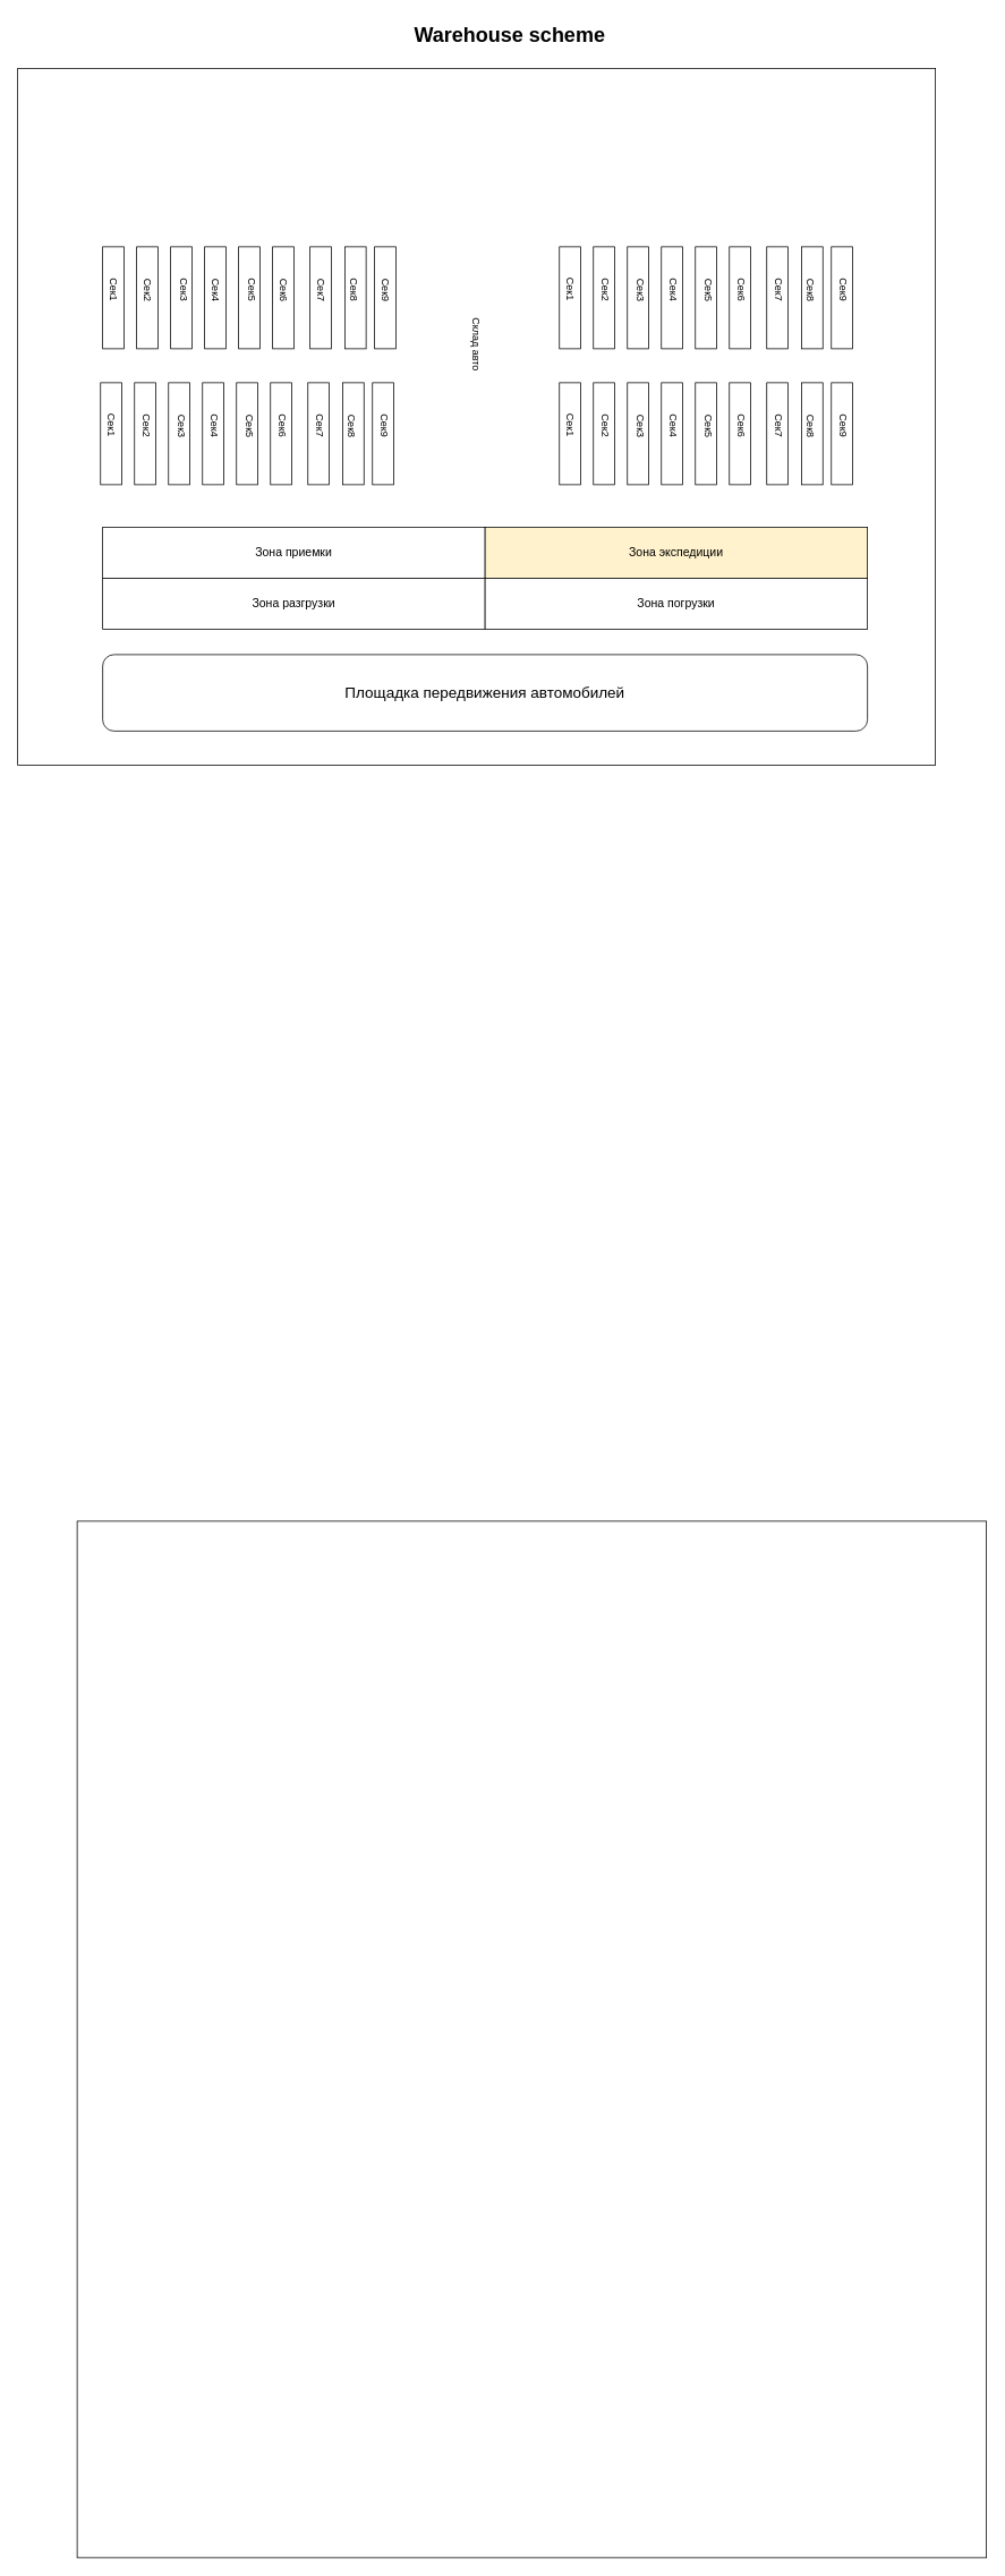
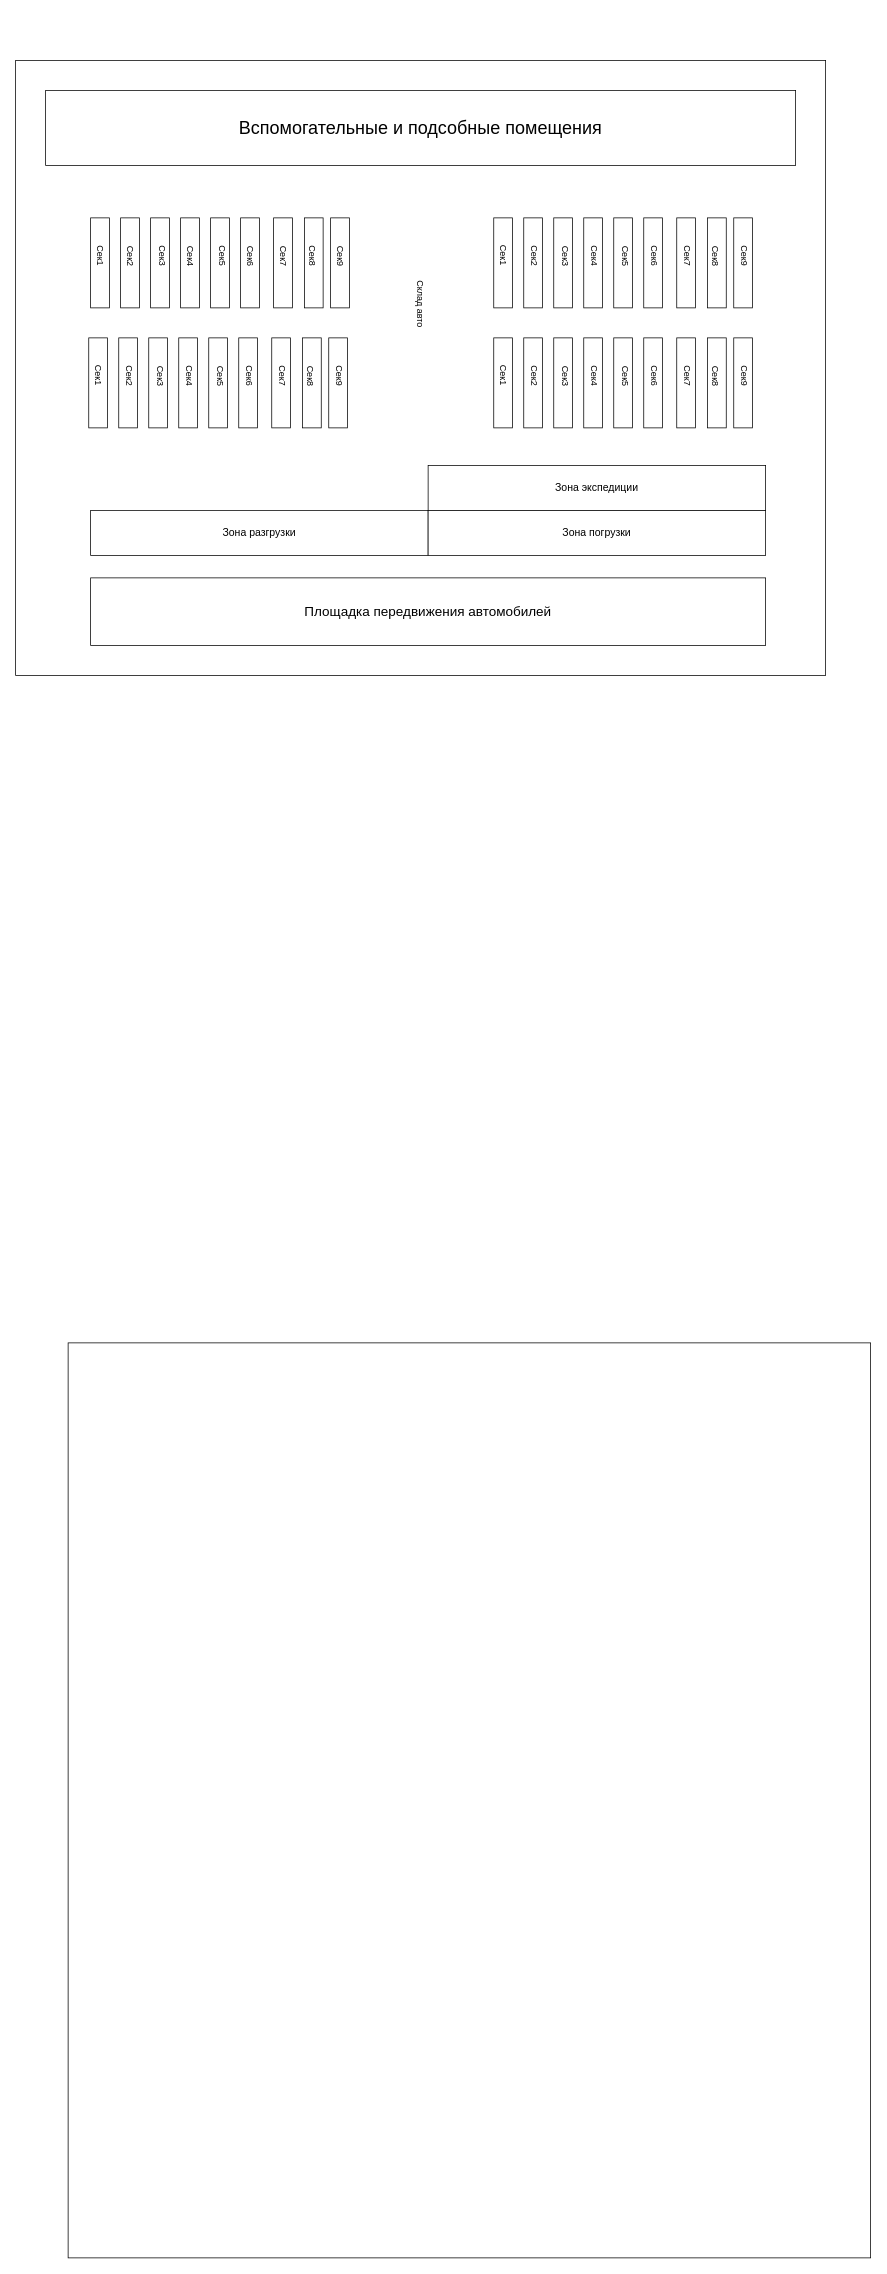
  <mxCell id="0" />
  <mxCell id="1" parent="0" />
- <mxCell id="2" value="&lt;font style=&quot;font-size: 24px&quot;&gt;&lt;b&gt;Warehouse scheme&lt;/b&gt;&lt;/font&gt;" style="text;html=1;" vertex="1" parent="1"><mxGeometry x="485" y="20" width="250" height="30" as="geometry" /></mxCell>
  <mxCell id="3" value="" style="rounded=0;whiteSpace=wrap;html=1;" vertex="1" parent="1"><mxGeometry x="90" y="1790" width="1070" height="1220" as="geometry" /></mxCell>
  <mxCell id="4" value="" style="rounded=0;whiteSpace=wrap;html=1;" vertex="1" parent="1"><mxGeometry y="80" width="1080" height="820" as="geometry" x="20" /></mxCell>
  <mxCell id="5" value="" style="rounded=0;whiteSpace=wrap;html=1;direction=south;" vertex="1" parent="1"><mxGeometry x="120" y="290" width="25" height="120" as="geometry" /></mxCell>
  <mxCell id="6" value="" style="rounded=0;whiteSpace=wrap;html=1;direction=south;" vertex="1" parent="1"><mxGeometry x="200" y="290" width="25" height="120" as="geometry" /></mxCell>
  <mxCell id="7" value="" style="rounded=0;whiteSpace=wrap;html=1;direction=south;" vertex="1" parent="1"><mxGeometry x="240" y="290" width="25" height="120" as="geometry" /></mxCell>
  <mxCell id="8" value="" style="rounded=0;whiteSpace=wrap;html=1;direction=south;" vertex="1" parent="1"><mxGeometry x="280" y="290" width="25" height="120" as="geometry" /></mxCell>
  <mxCell id="9" value="" style="rounded=0;whiteSpace=wrap;html=1;direction=south;" vertex="1" parent="1"><mxGeometry x="320" y="290" width="25" height="120" as="geometry" /></mxCell>
  <mxCell id="10" value="" style="rounded=0;whiteSpace=wrap;html=1;direction=south;" vertex="1" parent="1"><mxGeometry x="364" y="290" width="25" height="120" as="geometry" /></mxCell>
  <mxCell id="11" value="" style="rounded=0;whiteSpace=wrap;html=1;direction=south;" vertex="1" parent="1"><mxGeometry x="405" y="290" width="25" height="120" as="geometry" /></mxCell>
  <mxCell id="12" value="" style="rounded=0;whiteSpace=wrap;html=1;direction=south;" vertex="1" parent="1"><mxGeometry x="440" y="290" width="25" height="120" as="geometry" /></mxCell>
  <mxCell id="13" value="" style="rounded=0;whiteSpace=wrap;html=1;direction=south;" vertex="1" parent="1"><mxGeometry x="160" y="290" width="25" height="120" as="geometry" /></mxCell>
- <mxCell id="14" value="&lt;font style=&quot;font-size: 14px&quot;&gt;Зона приемки&lt;/font&gt;" style="rounded=0;whiteSpace=wrap;html=1;" vertex="1" parent="1"><mxGeometry x="120" y="620" width="450" height="60" as="geometry" /></mxCell>
- <mxCell id="15" value="&lt;font style=&quot;font-size: 14px&quot;&gt;Зона &lt;font&gt;экспедиции&lt;/font&gt;&lt;/font&gt;" style="rounded=0;whiteSpace=wrap;html=1;fillColor=#fff2cc;" vertex="1" parent="1"><mxGeometry x="570" y="620" width="450" height="60" as="geometry" /></mxCell>
+ <mxCell id="15" value="&lt;font style=&quot;font-size: 14px&quot;&gt;Зона &lt;font&gt;экспедиции&lt;/font&gt;&lt;/font&gt;" style="rounded=0;whiteSpace=wrap;html=1;" vertex="1" parent="1"><mxGeometry x="570" y="620" width="450" height="60" as="geometry" /></mxCell>
  <mxCell id="16" value="&lt;font style=&quot;font-size: 14px&quot;&gt;Зона разгрузки&lt;/font&gt;" style="rounded=0;whiteSpace=wrap;html=1;" vertex="1" parent="1"><mxGeometry x="120" y="680" width="450" height="60" as="geometry" /></mxCell>
  <mxCell id="17" value="&lt;font style=&quot;font-size: 14px&quot;&gt;Зона погрузки&lt;/font&gt;" style="rounded=0;whiteSpace=wrap;html=1;" vertex="1" parent="1"><mxGeometry x="570" y="680" width="450" height="60" as="geometry" /></mxCell>
- <mxCell id="18" value="&lt;font style=&quot;font-size: 18px&quot;&gt;Площадка передвижения автомобилей&lt;/font&gt;" style="whiteSpace=wrap;html=1;rounded=1;" vertex="1" parent="1"><mxGeometry x="120" y="770" width="900" height="90" as="geometry" /></mxCell>
+ <mxCell id="18" value="&lt;font style=&quot;font-size: 18px&quot;&gt;Площадка передвижения автомобилей&lt;/font&gt;" style="rounded=0;whiteSpace=wrap;html=1;" vertex="1" parent="1"><mxGeometry x="120" y="770" width="900" height="90" as="geometry" /></mxCell>
+ <mxCell id="19" value="&lt;font style=&quot;font-size: 24px&quot;&gt;Вспомогательные и подсобные помещения&lt;/font&gt;" style="rounded=0;whiteSpace=wrap;html=1;" vertex="1" parent="1"><mxGeometry x="60" y="120" width="1000" height="100" as="geometry" /></mxCell>
  <mxCell id="20" value="Склад авто" style="text;html=1;strokeColor=none;fillColor=none;align=center;verticalAlign=middle;whiteSpace=wrap;rounded=0;rotation=90;" vertex="1" parent="1"><mxGeometry x="495" y="395" width="130" height="20" as="geometry" /></mxCell>
  <mxCell id="21" value="Сек1" style="text;html=1;strokeColor=none;fillColor=none;align=center;verticalAlign=middle;whiteSpace=wrap;rounded=0;rotation=90;" vertex="1" parent="1"><mxGeometry x="112.5" y="330" width="40" height="20" as="geometry" /></mxCell>
  <mxCell id="22" value="Сек2" style="text;html=1;rotation=90;" vertex="1" parent="1"><mxGeometry x="147.5" y="335" width="50" height="30" as="geometry" /></mxCell>
  <mxCell id="23" value="Сек3" style="text;html=1;rotation=90;" vertex="1" parent="1"><mxGeometry x="190" y="335" width="50" height="30" as="geometry" /></mxCell>
  <mxCell id="24" value="Сек4" style="text;html=1;rotation=90;" vertex="1" parent="1"><mxGeometry x="227.5" y="335" width="50" height="30" as="geometry" /></mxCell>
  <mxCell id="25" value="Сек5" style="text;html=1;rotation=90;" vertex="1" parent="1"><mxGeometry x="270" y="335" width="50" height="30" as="geometry" /></mxCell>
  <mxCell id="26" value="Сек6" style="text;html=1;rotation=90;" vertex="1" parent="1"><mxGeometry x="307.5" y="335" width="50" height="30" as="geometry" /></mxCell>
  <mxCell id="27" value="Сек7" style="text;html=1;rotation=90;" vertex="1" parent="1"><mxGeometry x="351.5" y="335" width="50" height="30" as="geometry" /></mxCell>
  <mxCell id="28" value="Сек8" style="text;html=1;rotation=90;" vertex="1" parent="1"><mxGeometry x="390" y="335" width="50" height="30" as="geometry" /></mxCell>
  <mxCell id="29" value="Сек9" style="text;html=1;rotation=90;" vertex="1" parent="1"><mxGeometry x="427.5" y="335" width="50" height="30" as="geometry" /></mxCell>
  <mxCell id="30" value="" style="rounded=0;whiteSpace=wrap;html=1;direction=south;" vertex="1" parent="1"><mxGeometry x="117.5" y="450" width="25" height="120" as="geometry" /></mxCell>
  <mxCell id="31" value="" style="rounded=0;whiteSpace=wrap;html=1;direction=south;" vertex="1" parent="1"><mxGeometry x="197.5" y="450" width="25" height="120" as="geometry" /></mxCell>
  <mxCell id="32" value="" style="rounded=0;whiteSpace=wrap;html=1;direction=south;" vertex="1" parent="1"><mxGeometry x="237.5" y="450" width="25" height="120" as="geometry" /></mxCell>
  <mxCell id="33" value="" style="rounded=0;whiteSpace=wrap;html=1;direction=south;" vertex="1" parent="1"><mxGeometry x="277.5" y="450" width="25" height="120" as="geometry" /></mxCell>
  <mxCell id="34" value="" style="rounded=0;whiteSpace=wrap;html=1;direction=south;" vertex="1" parent="1"><mxGeometry x="317.5" y="450" width="25" height="120" as="geometry" /></mxCell>
  <mxCell id="35" value="" style="rounded=0;whiteSpace=wrap;html=1;direction=south;" vertex="1" parent="1"><mxGeometry x="361.5" y="450" width="25" height="120" as="geometry" /></mxCell>
  <mxCell id="36" value="" style="rounded=0;whiteSpace=wrap;html=1;direction=south;" vertex="1" parent="1"><mxGeometry x="402.5" y="450" width="25" height="120" as="geometry" /></mxCell>
  <mxCell id="37" value="" style="rounded=0;whiteSpace=wrap;html=1;direction=south;" vertex="1" parent="1"><mxGeometry x="437.5" y="450" width="25" height="120" as="geometry" /></mxCell>
  <mxCell id="38" value="" style="rounded=0;whiteSpace=wrap;html=1;direction=south;" vertex="1" parent="1"><mxGeometry x="157.5" y="450" width="25" height="120" as="geometry" /></mxCell>
  <mxCell id="39" value="Сек1" style="text;html=1;strokeColor=none;fillColor=none;align=center;verticalAlign=middle;whiteSpace=wrap;rounded=0;rotation=90;" vertex="1" parent="1"><mxGeometry x="110" y="490" width="40" height="20" as="geometry" /></mxCell>
  <mxCell id="40" value="Сек2" style="text;html=1;rotation=90;" vertex="1" parent="1"><mxGeometry x="145" y="495" width="50" height="30" as="geometry" /></mxCell>
  <mxCell id="41" value="Сек3" style="text;html=1;rotation=90;" vertex="1" parent="1"><mxGeometry x="187.5" y="495" width="50" height="30" as="geometry" /></mxCell>
  <mxCell id="42" value="Сек4" style="text;html=1;rotation=90;" vertex="1" parent="1"><mxGeometry x="225" y="495" width="50" height="30" as="geometry" /></mxCell>
  <mxCell id="43" value="Сек5" style="text;html=1;rotation=90;" vertex="1" parent="1"><mxGeometry x="267.5" y="495" width="50" height="30" as="geometry" /></mxCell>
  <mxCell id="44" value="Сек6" style="text;html=1;rotation=90;" vertex="1" parent="1"><mxGeometry x="305" y="495" width="50" height="30" as="geometry" /></mxCell>
  <mxCell id="45" value="Сек7" style="text;html=1;rotation=90;" vertex="1" parent="1"><mxGeometry x="349" y="495" width="50" height="30" as="geometry" /></mxCell>
  <mxCell id="46" value="Сек8" style="text;html=1;rotation=90;" vertex="1" parent="1"><mxGeometry x="387.5" y="495" width="50" height="30" as="geometry" /></mxCell>
  <mxCell id="47" value="Сек9" style="text;html=1;rotation=90;" vertex="1" parent="1"><mxGeometry x="425" y="495" width="50" height="30" as="geometry" /></mxCell>
  <mxCell id="48" value="" style="rounded=0;whiteSpace=wrap;html=1;direction=south;" vertex="1" parent="1"><mxGeometry x="657.5" y="290" width="25" height="120" as="geometry" /></mxCell>
  <mxCell id="49" value="" style="rounded=0;whiteSpace=wrap;html=1;direction=south;" vertex="1" parent="1"><mxGeometry x="737.5" y="290" width="25" height="120" as="geometry" /></mxCell>
  <mxCell id="50" value="" style="rounded=0;whiteSpace=wrap;html=1;direction=south;" vertex="1" parent="1"><mxGeometry x="777.5" y="290" width="25" height="120" as="geometry" /></mxCell>
  <mxCell id="51" value="" style="rounded=0;whiteSpace=wrap;html=1;direction=south;" vertex="1" parent="1"><mxGeometry x="817.5" y="290" width="25" height="120" as="geometry" /></mxCell>
  <mxCell id="52" value="" style="rounded=0;whiteSpace=wrap;html=1;direction=south;" vertex="1" parent="1"><mxGeometry x="857.5" y="290" width="25" height="120" as="geometry" /></mxCell>
  <mxCell id="53" value="" style="rounded=0;whiteSpace=wrap;html=1;direction=south;" vertex="1" parent="1"><mxGeometry x="901.5" y="290" width="25" height="120" as="geometry" /></mxCell>
  <mxCell id="54" value="" style="rounded=0;whiteSpace=wrap;html=1;direction=south;" vertex="1" parent="1"><mxGeometry x="942.5" y="290" width="25" height="120" as="geometry" /></mxCell>
  <mxCell id="55" value="" style="rounded=0;whiteSpace=wrap;html=1;direction=south;" vertex="1" parent="1"><mxGeometry x="977.5" y="290" width="25" height="120" as="geometry" /></mxCell>
  <mxCell id="56" value="" style="rounded=0;whiteSpace=wrap;html=1;direction=south;" vertex="1" parent="1"><mxGeometry x="697.5" y="290" width="25" height="120" as="geometry" /></mxCell>
  <mxCell id="57" value="Сек1" style="text;html=1;strokeColor=none;fillColor=none;align=center;verticalAlign=middle;whiteSpace=wrap;rounded=0;rotation=90;" vertex="1" parent="1"><mxGeometry x="650" y="330" width="40" height="20" as="geometry" /></mxCell>
  <mxCell id="58" value="Сек2" style="text;html=1;rotation=90;" vertex="1" parent="1"><mxGeometry x="685" y="335" width="50" height="30" as="geometry" /></mxCell>
  <mxCell id="59" value="Сек3" style="text;html=1;rotation=90;" vertex="1" parent="1"><mxGeometry x="727.5" y="335" width="50" height="30" as="geometry" /></mxCell>
  <mxCell id="60" value="Сек4" style="text;html=1;rotation=90;" vertex="1" parent="1"><mxGeometry x="765" y="335" width="50" height="30" as="geometry" /></mxCell>
  <mxCell id="61" value="Сек5" style="text;html=1;rotation=90;" vertex="1" parent="1"><mxGeometry x="807.5" y="335" width="50" height="30" as="geometry" /></mxCell>
  <mxCell id="62" value="Сек6" style="text;html=1;rotation=90;" vertex="1" parent="1"><mxGeometry x="845" y="335" width="50" height="30" as="geometry" /></mxCell>
  <mxCell id="63" value="Сек7" style="text;html=1;rotation=90;" vertex="1" parent="1"><mxGeometry x="889" y="335" width="50" height="30" as="geometry" /></mxCell>
  <mxCell id="64" value="Сек8" style="text;html=1;rotation=90;" vertex="1" parent="1"><mxGeometry x="927.5" y="335" width="50" height="30" as="geometry" /></mxCell>
  <mxCell id="65" value="Сек9" style="text;html=1;rotation=90;" vertex="1" parent="1"><mxGeometry x="965" y="335" width="50" height="30" as="geometry" /></mxCell>
  <mxCell id="66" value="" style="rounded=0;whiteSpace=wrap;html=1;direction=south;" vertex="1" parent="1"><mxGeometry x="657.5" y="450" width="25" height="120" as="geometry" /></mxCell>
  <mxCell id="67" value="" style="rounded=0;whiteSpace=wrap;html=1;direction=south;" vertex="1" parent="1"><mxGeometry x="737.5" y="450" width="25" height="120" as="geometry" /></mxCell>
  <mxCell id="68" value="" style="rounded=0;whiteSpace=wrap;html=1;direction=south;" vertex="1" parent="1"><mxGeometry x="777.5" y="450" width="25" height="120" as="geometry" /></mxCell>
  <mxCell id="69" value="" style="rounded=0;whiteSpace=wrap;html=1;direction=south;" vertex="1" parent="1"><mxGeometry x="817.5" y="450" width="25" height="120" as="geometry" /></mxCell>
  <mxCell id="70" value="" style="rounded=0;whiteSpace=wrap;html=1;direction=south;" vertex="1" parent="1"><mxGeometry x="857.5" y="450" width="25" height="120" as="geometry" /></mxCell>
  <mxCell id="71" value="" style="rounded=0;whiteSpace=wrap;html=1;direction=south;" vertex="1" parent="1"><mxGeometry x="901.5" y="450" width="25" height="120" as="geometry" /></mxCell>
  <mxCell id="72" value="" style="rounded=0;whiteSpace=wrap;html=1;direction=south;" vertex="1" parent="1"><mxGeometry x="942.5" y="450" width="25" height="120" as="geometry" /></mxCell>
  <mxCell id="73" value="" style="rounded=0;whiteSpace=wrap;html=1;direction=south;" vertex="1" parent="1"><mxGeometry x="977.5" y="450" width="25" height="120" as="geometry" /></mxCell>
  <mxCell id="74" value="" style="rounded=0;whiteSpace=wrap;html=1;direction=south;" vertex="1" parent="1"><mxGeometry x="697.5" y="450" width="25" height="120" as="geometry" /></mxCell>
  <mxCell id="75" value="Сек1" style="text;html=1;strokeColor=none;fillColor=none;align=center;verticalAlign=middle;whiteSpace=wrap;rounded=0;rotation=90;" vertex="1" parent="1"><mxGeometry x="650" y="490" width="40" height="20" as="geometry" /></mxCell>
  <mxCell id="76" value="Сек2" style="text;html=1;rotation=90;" vertex="1" parent="1"><mxGeometry x="685" y="495" width="50" height="30" as="geometry" /></mxCell>
  <mxCell id="77" value="Сек3" style="text;html=1;rotation=90;" vertex="1" parent="1"><mxGeometry x="727.5" y="495" width="50" height="30" as="geometry" /></mxCell>
  <mxCell id="78" value="Сек4" style="text;html=1;rotation=90;" vertex="1" parent="1"><mxGeometry x="765" y="495" width="50" height="30" as="geometry" /></mxCell>
  <mxCell id="79" value="Сек5" style="text;html=1;rotation=90;" vertex="1" parent="1"><mxGeometry x="807.5" y="495" width="50" height="30" as="geometry" /></mxCell>
  <mxCell id="80" value="Сек6" style="text;html=1;rotation=90;" vertex="1" parent="1"><mxGeometry x="845" y="495" width="50" height="30" as="geometry" /></mxCell>
  <mxCell id="81" value="Сек7" style="text;html=1;rotation=90;" vertex="1" parent="1"><mxGeometry x="889" y="495" width="50" height="30" as="geometry" /></mxCell>
  <mxCell id="82" value="Сек8" style="text;html=1;rotation=90;" vertex="1" parent="1"><mxGeometry x="927.5" y="495" width="50" height="30" as="geometry" /></mxCell>
  <mxCell id="83" value="Сек9" style="text;html=1;rotation=90;" vertex="1" parent="1"><mxGeometry x="965" y="495" width="50" height="30" as="geometry" /></mxCell>
